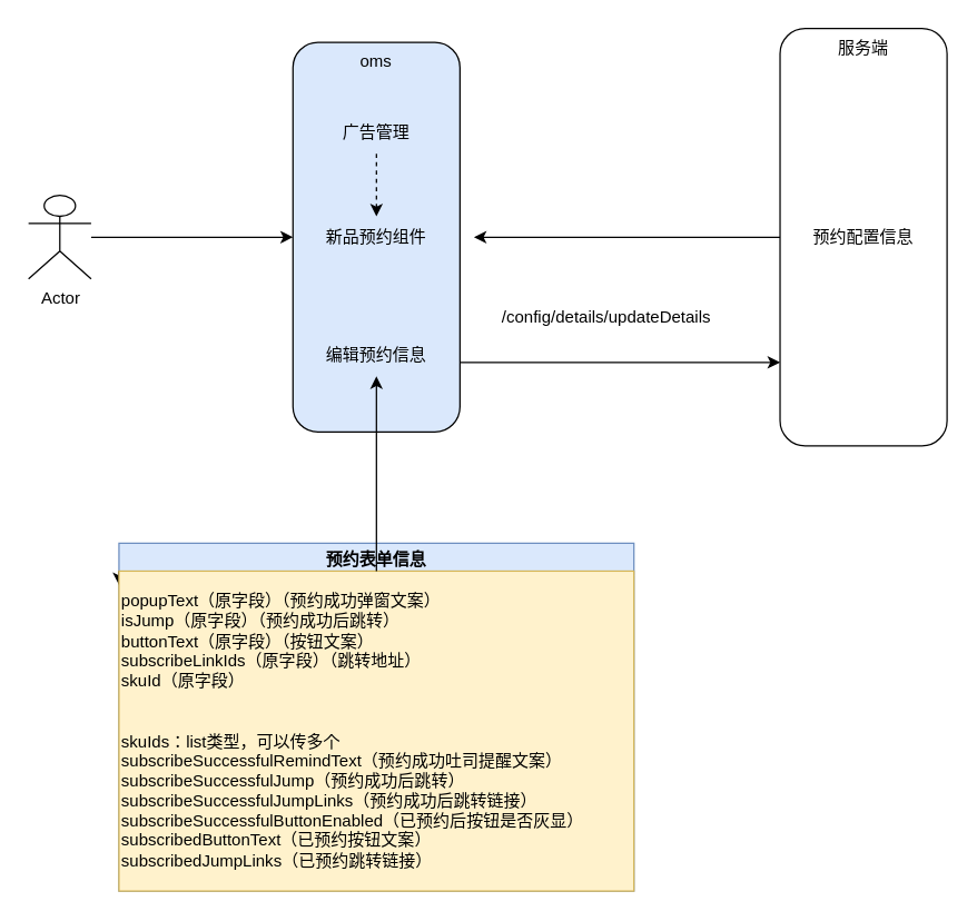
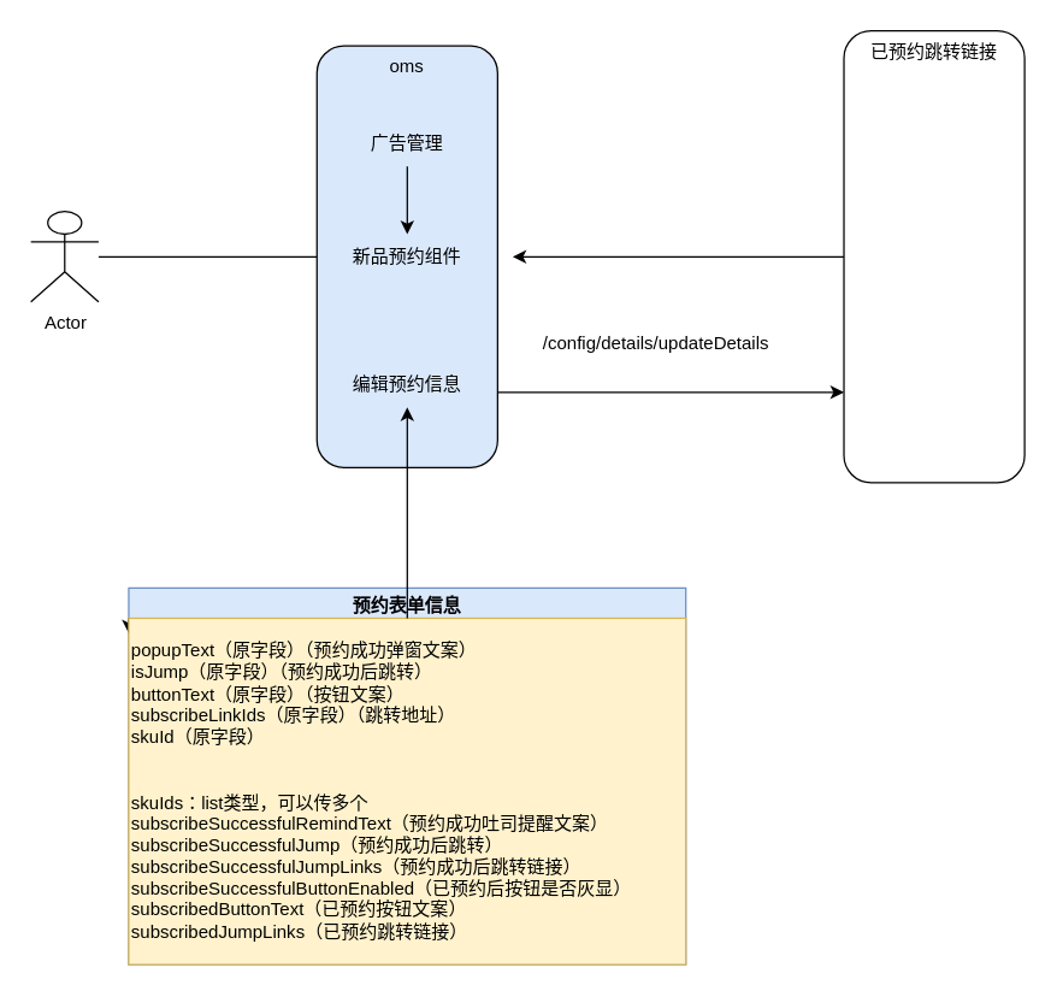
  <mxCell id="0" />
  <mxCell id="1" parent="0" />
- <mxCell id="2" value="" style="edgeStyle=orthogonalEdgeStyle;rounded=0;orthogonalLoop=1;jettySize=auto;html=1;" edge="1" parent="1" source="3" target="5"><mxGeometry relative="1" as="geometry" /></mxCell>
+ <mxCell id="2" value="" style="edgeStyle=orthogonalEdgeStyle;rounded=0;orthogonalLoop=1;jettySize=auto;html=1;endArrow=none;" edge="1" parent="1" source="3" target="5"><mxGeometry relative="1" as="geometry" /></mxCell>
  <mxCell id="3" value="Actor" style="shape=umlActor;verticalLabelPosition=bottom;verticalAlign=top;html=1;outlineConnect=0;" vertex="1" parent="1"><mxGeometry x="20" y="140" width="45" height="60" as="geometry" /></mxCell>
  <mxCell id="4" value="" style="edgeStyle=orthogonalEdgeStyle;rounded=0;orthogonalLoop=1;jettySize=auto;html=1;" edge="1" parent="1" source="5" target="11"><mxGeometry relative="1" as="geometry"><Array as="points"><mxPoint x="410" y="260" /><mxPoint x="410" y="260" /></Array></mxGeometry></mxCell>
  <mxCell id="5" value="oms" style="rounded=1;whiteSpace=wrap;html=1;verticalAlign=top;fillColor=#dae8fc;" vertex="1" parent="1"><mxGeometry x="210" y="30" width="120" height="280" as="geometry" /></mxCell>
- <mxCell id="6" value="" style="edgeStyle=orthogonalEdgeStyle;rounded=0;orthogonalLoop=1;jettySize=auto;html=1;dashed=1;" edge="1" parent="1" source="7" target="9"><mxGeometry relative="1" as="geometry" /></mxCell>
+ <mxCell id="6" value="" style="edgeStyle=orthogonalEdgeStyle;rounded=0;orthogonalLoop=1;jettySize=auto;html=1;" edge="1" parent="1" source="7" target="9"><mxGeometry relative="1" as="geometry" /></mxCell>
  <mxCell id="7" value="广告管理" style="text;html=1;strokeColor=none;fillColor=none;align=center;verticalAlign=middle;whiteSpace=wrap;rounded=0;" vertex="1" parent="1"><mxGeometry x="240" y="80" width="60" height="30" as="geometry" /></mxCell>
  <mxCell id="8" value="编辑预约信息" style="text;html=1;strokeColor=none;fillColor=none;align=center;verticalAlign=middle;whiteSpace=wrap;rounded=0;" vertex="1" parent="1"><mxGeometry x="220" y="240" width="100" height="30" as="geometry" /></mxCell>
  <mxCell id="9" value="新品预约组件" style="text;html=1;strokeColor=none;fillColor=none;align=center;verticalAlign=middle;whiteSpace=wrap;rounded=0;" vertex="1" parent="1"><mxGeometry x="230" y="155" width="80" height="30" as="geometry" /></mxCell>
  <mxCell id="10" style="edgeStyle=orthogonalEdgeStyle;rounded=0;orthogonalLoop=1;jettySize=auto;html=1;" edge="1" parent="1" source="11"><mxGeometry relative="1" as="geometry"><mxPoint x="340" y="170" as="targetPoint" /></mxGeometry></mxCell>
- <mxCell id="11" value="服务端" style="whiteSpace=wrap;html=1;verticalAlign=top;rounded=1;" vertex="1" parent="1"><mxGeometry x="560" y="20" width="120" height="300" as="geometry" /></mxCell>
- <mxCell id="12" value="预约配置信息" style="text;html=1;strokeColor=none;fillColor=none;align=center;verticalAlign=middle;whiteSpace=wrap;rounded=0;" vertex="1" parent="1"><mxGeometry x="580" y="155" width="80" height="30" as="geometry" /></mxCell>
+ <mxCell id="11" value="已预约跳转链接" style="whiteSpace=wrap;html=1;verticalAlign=top;rounded=1;" vertex="1" parent="1"><mxGeometry x="560" y="20" width="120" height="300" as="geometry" /></mxCell>
  <mxCell id="13" value="预约表单信息" style="swimlane;whiteSpace=wrap;html=1;movable=1;resizable=1;rotatable=1;deletable=1;editable=1;locked=0;connectable=1;fillColor=#dae8fc;strokeColor=#6c8ebf;" vertex="1" parent="1"><mxGeometry x="85" y="390" width="370" height="250" as="geometry" /></mxCell>
  <mxCell id="14" style="edgeStyle=orthogonalEdgeStyle;rounded=0;orthogonalLoop=1;jettySize=auto;html=1;exitX=0;exitY=0;exitDx=0;exitDy=0;" edge="1" parent="13" source="15"><mxGeometry relative="1" as="geometry"><mxPoint y="30" as="targetPoint" /></mxGeometry></mxCell>
  <mxCell id="15" value="&lt;div&gt;popupText（原字段）（预约成功弹窗文案）&amp;nbsp;&lt;/div&gt;&lt;div&gt;isJump（原字段）（预约成功后跳转）&amp;nbsp;&lt;/div&gt;&lt;div&gt;buttonText（原字段）（按钮文案）&amp;nbsp;&lt;/div&gt;&lt;div&gt;subscribeLinkIds（原字段）（跳转地址）&amp;nbsp;&lt;/div&gt;&lt;div&gt;skuId（原字段）&lt;/div&gt;&lt;div&gt;&lt;br&gt;&lt;/div&gt;&lt;div&gt;&lt;br&gt;&lt;/div&gt;&lt;div&gt;skuIds：list类型，可以传多个&lt;/div&gt;&lt;div&gt;subscribeSuccessfulRemindText（预约成功吐司提醒文案）&lt;/div&gt;&lt;div&gt;subscribeSuccessfulJump（预约成功后跳转）&lt;/div&gt;&lt;div&gt;subscribeSuccessfulJumpLinks（预约成功后跳转链接）&lt;/div&gt;&lt;div&gt;subscribeSuccessfulButtonEnabled（已预约后按钮是否灰显）&lt;/div&gt;&lt;div&gt;subscribedButtonText（已预约按钮文案）&lt;/div&gt;&lt;div&gt;subscribedJumpLinks（已预约跳转链接）&lt;/div&gt;" style="text;html=1;strokeColor=#d6b656;fillColor=#fff2cc;align=left;verticalAlign=middle;whiteSpace=wrap;rounded=0;labelBackgroundColor=none;" vertex="1" parent="13"><mxGeometry y="20" width="370" height="230" as="geometry" /></mxCell>
  <mxCell id="16" style="edgeStyle=orthogonalEdgeStyle;rounded=0;orthogonalLoop=1;jettySize=auto;html=1;entryX=0.5;entryY=1;entryDx=0;entryDy=0;" edge="1" parent="1" source="15" target="8"><mxGeometry relative="1" as="geometry" /></mxCell>
  <mxCell id="17" value="/config/details/updateDetails" style="text;html=1;align=center;verticalAlign=middle;resizable=0;points=[];autosize=1;strokeColor=none;fillColor=none;" vertex="1" parent="1"><mxGeometry x="350" y="213" width="170" height="30" as="geometry" /></mxCell>
